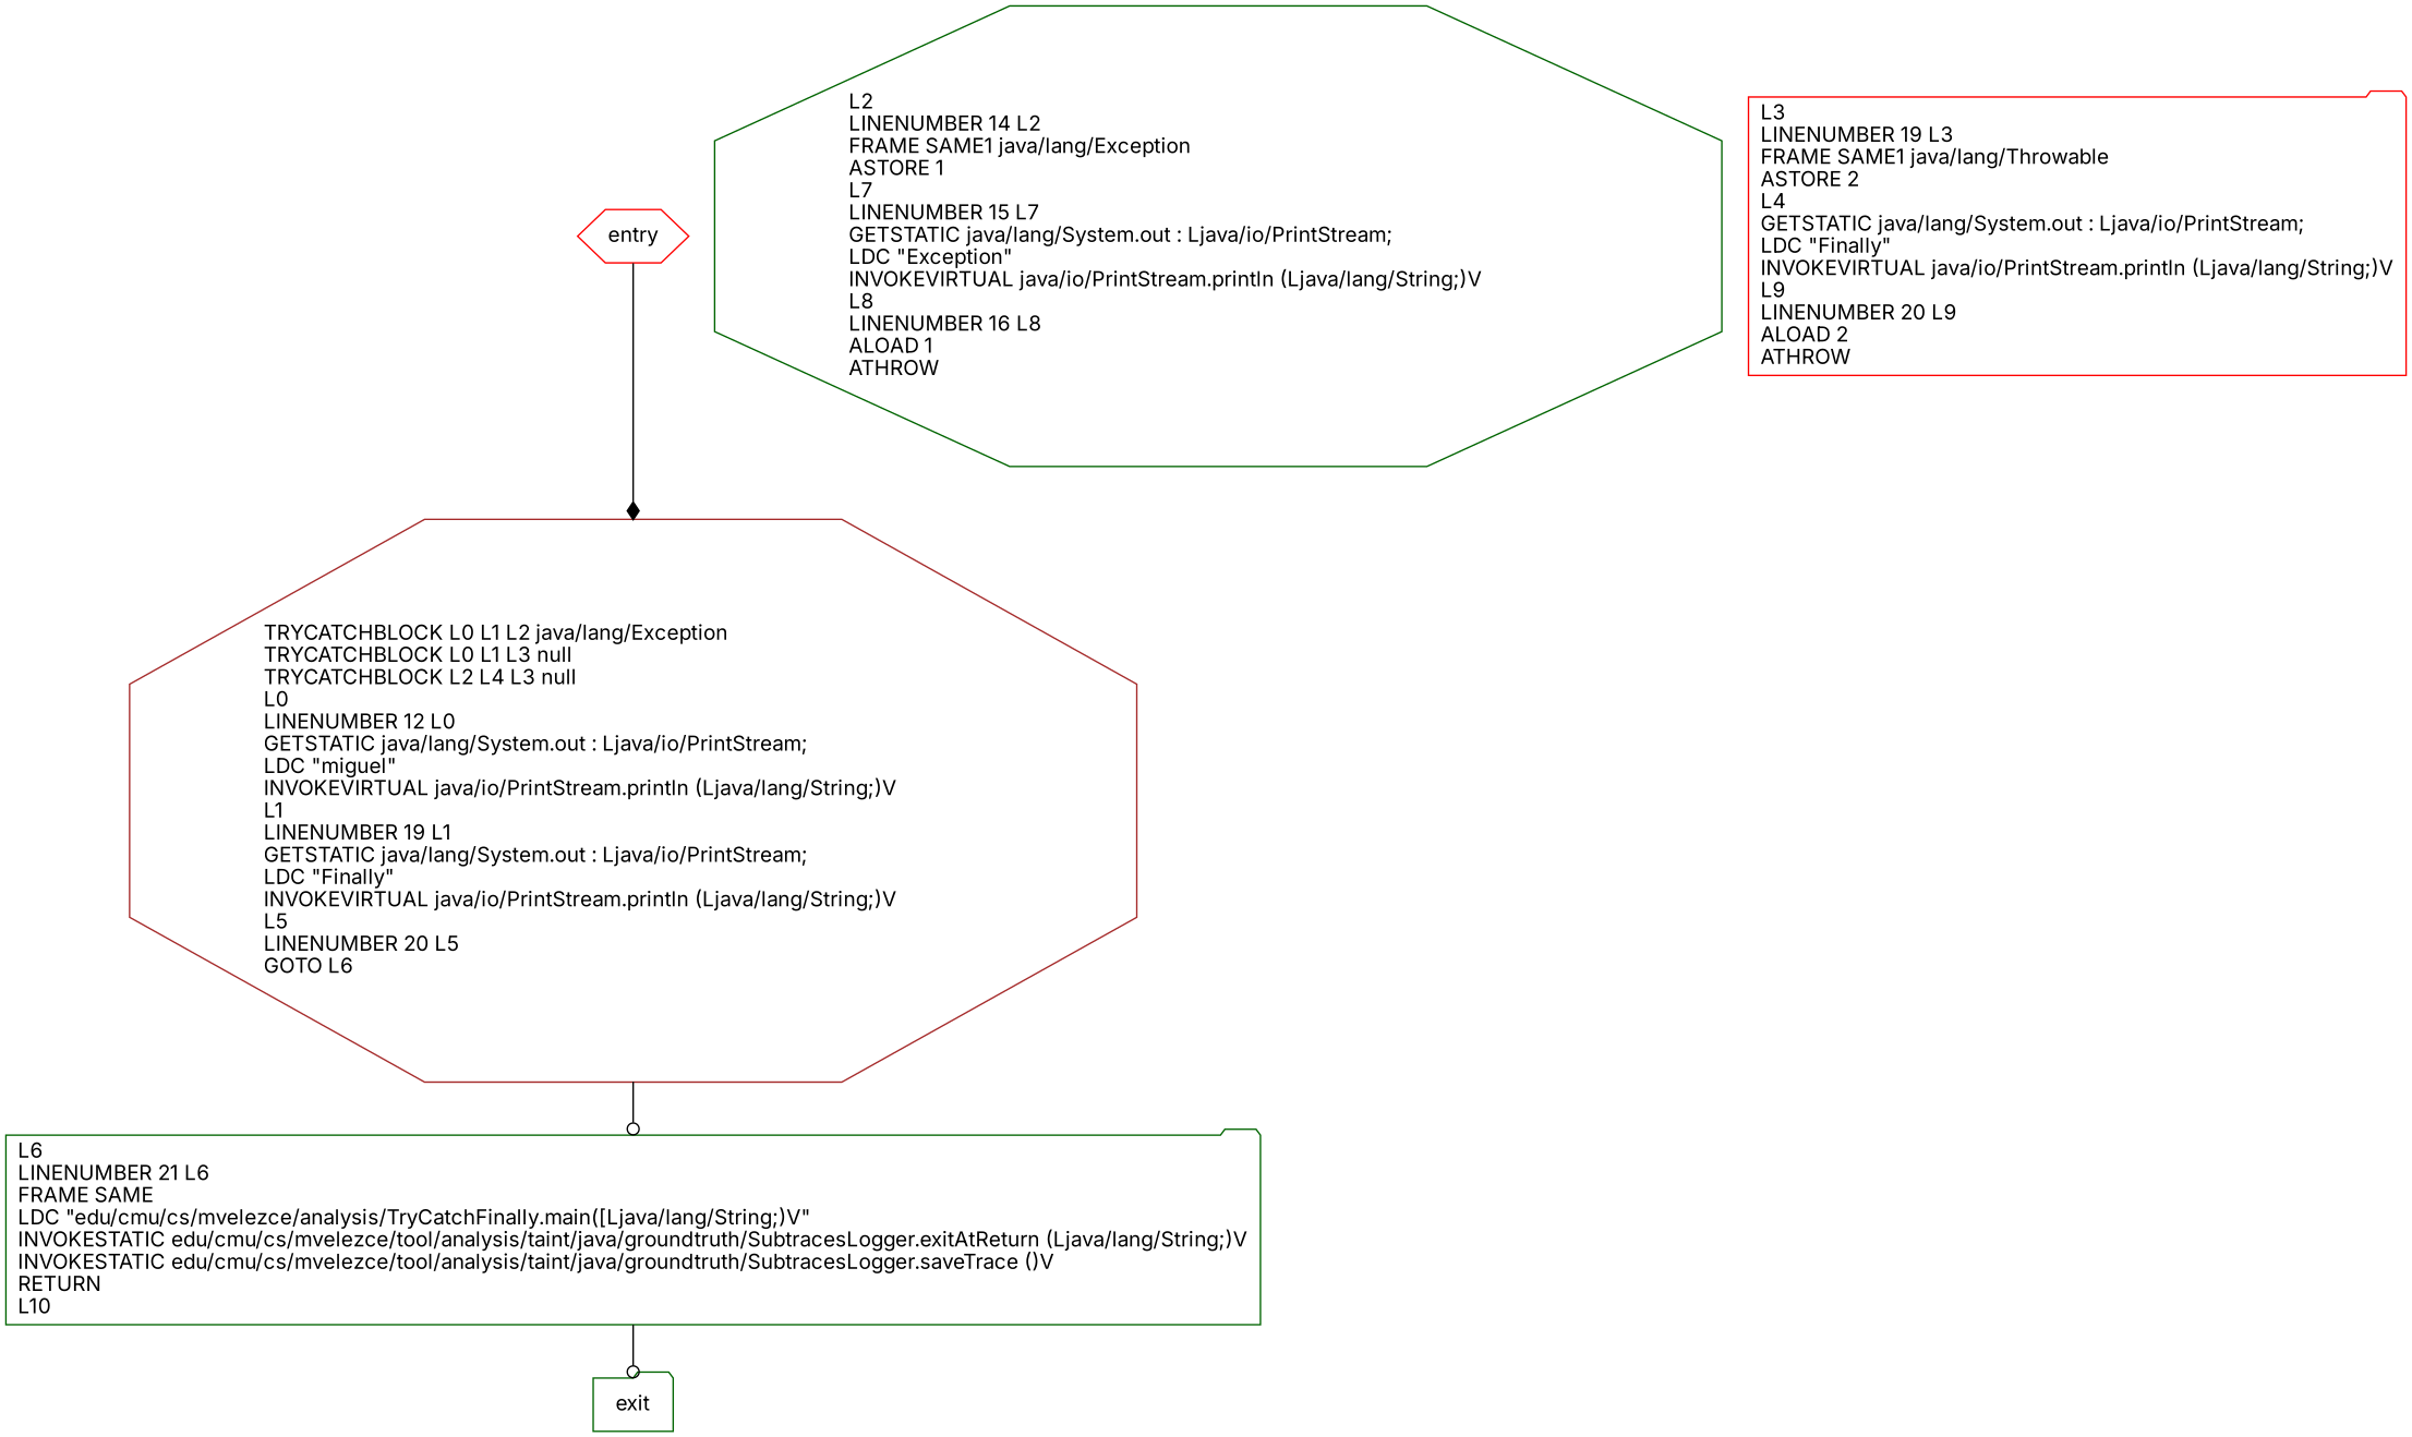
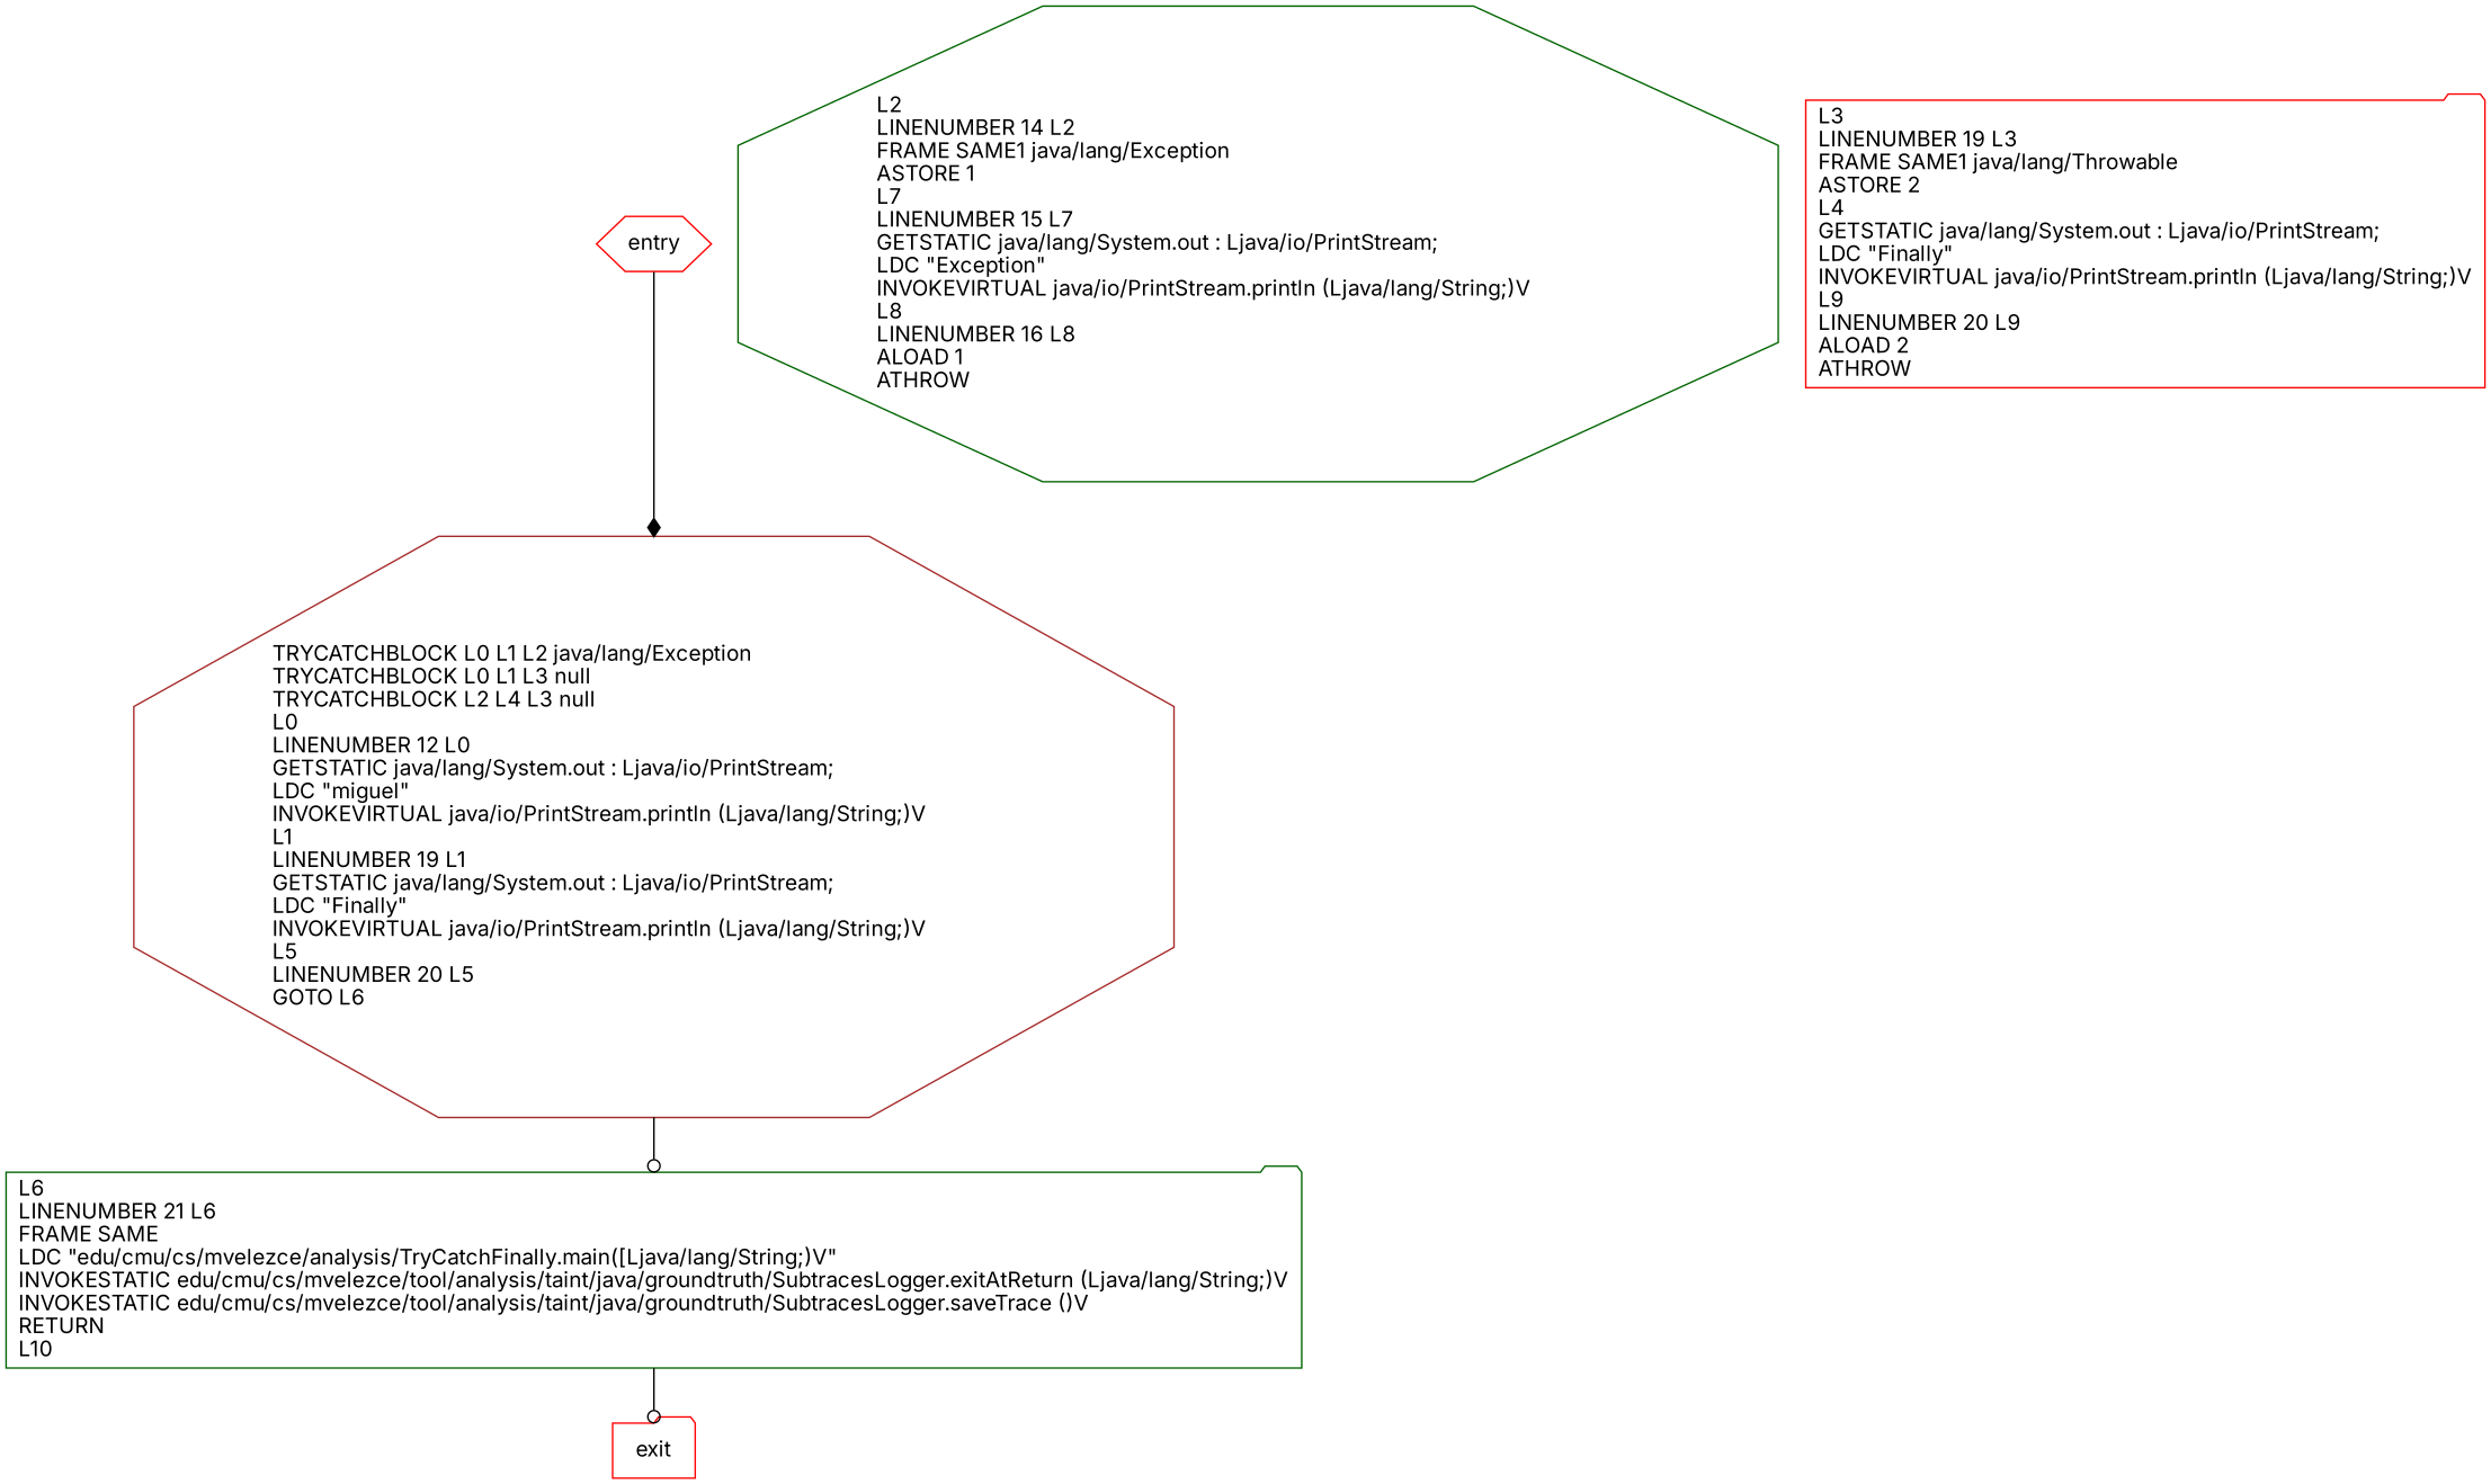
  digraph {
    fontname=Inter
    node [shape=folder color=red fontname=Inter]
    edge [arrowhead=odot fontname=Inter]
    n1 [label="L6\lLINENUMBER 21 L6\lFRAME SAME\lLDC \"edu/cmu/cs/mvelezce/analysis/TryCatchFinally.main([Ljava/lang/String;)V\"\lINVOKESTATIC edu/cmu/cs/mvelezce/tool/analysis/taint/java/groundtruth/SubtracesLogger.exitAtReturn (Ljava/lang/String;)V\lINVOKESTATIC edu/cmu/cs/mvelezce/tool/analysis/taint/java/groundtruth/SubtracesLogger.saveTrace ()V\lRETURN\lL10\l" color=darkgreen]
-   exit [color=darkgreen]
+   exit
    n3 [label="L2\lLINENUMBER 14 L2\lFRAME SAME1 java/lang/Exception\lASTORE 1\lL7\lLINENUMBER 15 L7\lGETSTATIC java/lang/System.out : Ljava/io/PrintStream;\lLDC \"Exception\"\lINVOKEVIRTUAL java/io/PrintStream.println (Ljava/lang/String;)V\lL8\lLINENUMBER 16 L8\lALOAD 1\lATHROW\l" shape=octagon color=darkgreen]
    n4 [label="TRYCATCHBLOCK L0 L1 L2 java/lang/Exception\lTRYCATCHBLOCK L0 L1 L3 null\lTRYCATCHBLOCK L2 L4 L3 null\lL0\lLINENUMBER 12 L0\lGETSTATIC java/lang/System.out : Ljava/io/PrintStream;\lLDC \"miguel\"\lINVOKEVIRTUAL java/io/PrintStream.println (Ljava/lang/String;)V\lL1\lLINENUMBER 19 L1\lGETSTATIC java/lang/System.out : Ljava/io/PrintStream;\lLDC \"Finally\"\lINVOKEVIRTUAL java/io/PrintStream.println (Ljava/lang/String;)V\lL5\lLINENUMBER 20 L5\lGOTO L6\l" shape=octagon color=brown]
    n5 [label="L3\lLINENUMBER 19 L3\lFRAME SAME1 java/lang/Throwable\lASTORE 2\lL4\lGETSTATIC java/lang/System.out : Ljava/io/PrintStream;\lLDC \"Finally\"\lINVOKEVIRTUAL java/io/PrintStream.println (Ljava/lang/String;)V\lL9\lLINENUMBER 20 L9\lALOAD 2\lATHROW\l"]
    entry [shape=hexagon]
    n1 -> exit
    n4 -> n1
    entry -> n4 [arrowhead=diamond]
  }
